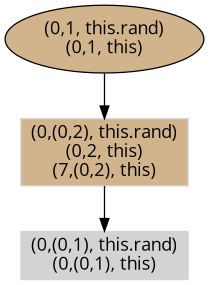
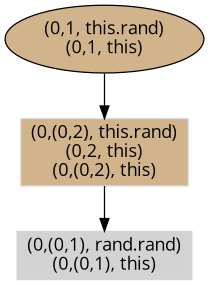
  digraph {
    fontname="Open Sans"
    node [color=".0 .0 .83" fillcolor=tan fontname="Open Sans" shape=box style=filled]
    edge [fontname="Open Sans"]
-   n1 [label="(0,(0,2), this.rand)\n(0,2, this)\n(7,(0,2), this)"]
-   n2 [fillcolor=lightgrey label="(0,(0,1), this.rand)\n(0,(0,1), this)"]
+   n1 [label="(0,(0,2), this.rand)\n(0,2, this)\n(0,(0,2), this)"]
+   n2 [fillcolor=lightgrey label="(0,(0,1), rand.rand)\n(0,(0,1), this)"]
    n3 [label="(0,1, this.rand)\n(0,1, this)" color="" shape=""]
    n1 -> n2
    n3 -> n1
  }
